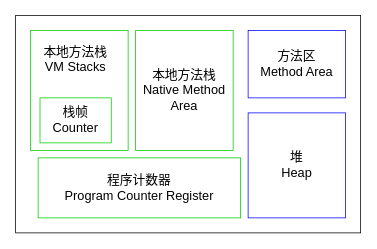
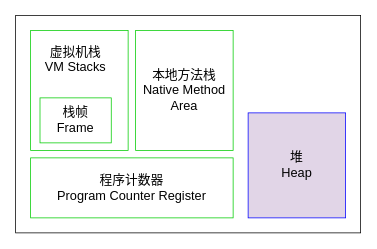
  <mxCell id="0" />
  <mxCell id="1" parent="0" />
  <mxCell id="2" value="" style="rounded=0;whiteSpace=wrap;html=1;" vertex="1" parent="1"><mxGeometry x="20" y="20" width="460" height="290" as="geometry" /></mxCell>
  <mxCell id="3" value="&lt;blockquote style=&quot;margin: 0 0 0 40px ; border: none ; padding: 0px&quot;&gt;&lt;br&gt;&lt;/blockquote&gt;" style="rounded=0;whiteSpace=wrap;html=1;align=left;strokeColor=#00CC00;" vertex="1" parent="1"><mxGeometry x="40" y="40" width="130" height="160" as="geometry" /></mxCell>
- <mxCell id="4" value="&lt;font style=&quot;font-size: 17px&quot;&gt;程序计数器&lt;br&gt;Program Counter Register&lt;br&gt;&lt;/font&gt;" style="rounded=0;whiteSpace=wrap;html=1;strokeColor=#00CC00;" vertex="1" parent="1"><mxGeometry x="50" y="210" width="270" height="80" as="geometry" /></mxCell>
+ <mxCell id="4" value="&lt;font style=&quot;font-size: 17px&quot;&gt;程序计数器&lt;br&gt;Program Counter Register&lt;br&gt;&lt;/font&gt;" style="rounded=0;whiteSpace=wrap;html=1;strokeColor=#00CC00;" vertex="1" parent="1"><mxGeometry x="40" y="210" width="270" height="80" as="geometry" /></mxCell>
  <mxCell id="5" value="" style="rounded=0;whiteSpace=wrap;html=1;fillColor=#FFFFFF;strokeColor=#00CC00;" vertex="1" parent="1"><mxGeometry x="52.5" y="130" width="95" height="60" as="geometry" /></mxCell>
- <mxCell id="6" value="&lt;font style=&quot;font-size: 17px&quot;&gt;本地方法栈&lt;br&gt;VM Stacks&lt;br&gt;&lt;br&gt;&lt;/font&gt;" style="text;html=1;strokeColor=none;fillColor=none;align=center;verticalAlign=middle;whiteSpace=wrap;rounded=0;" vertex="1" parent="1"><mxGeometry x="45" y="40" width="110" height="100" as="geometry" /></mxCell>
+ <mxCell id="6" value="&lt;font style=&quot;font-size: 17px&quot;&gt;虚拟机栈&lt;br&gt;VM Stacks&lt;br&gt;&lt;br&gt;&lt;/font&gt;" style="text;html=1;strokeColor=none;fillColor=none;align=center;verticalAlign=middle;whiteSpace=wrap;rounded=0;" vertex="1" parent="1"><mxGeometry x="45" y="40" width="110" height="100" as="geometry" /></mxCell>
  <mxCell id="7" value="&lt;blockquote style=&quot;margin: 0 0 0 40px ; border: none ; padding: 0px&quot;&gt;&lt;br&gt;&lt;/blockquote&gt;" style="rounded=0;whiteSpace=wrap;html=1;align=left;strokeColor=#00CC00;" vertex="1" parent="1"><mxGeometry x="180" y="40" width="130" height="160" as="geometry" /></mxCell>
- <mxCell id="8" value="&lt;font style=&quot;font-size: 17px&quot;&gt;栈帧&lt;br&gt;Counter&lt;br&gt;&lt;/font&gt;" style="text;html=1;strokeColor=none;fillColor=none;align=center;verticalAlign=middle;whiteSpace=wrap;rounded=0;" vertex="1" parent="1"><mxGeometry x="55" y="130" width="90" height="60" as="geometry" /></mxCell>
+ <mxCell id="8" value="&lt;font style=&quot;font-size: 17px&quot;&gt;栈帧&lt;br&gt;Frame&lt;br&gt;&lt;/font&gt;" style="text;html=1;strokeColor=none;fillColor=none;align=center;verticalAlign=middle;whiteSpace=wrap;rounded=0;" vertex="1" parent="1"><mxGeometry x="55" y="130" width="90" height="60" as="geometry" /></mxCell>
  <mxCell id="9" value="&lt;font style=&quot;font-size: 17px&quot;&gt;本地方法栈&lt;br&gt;Native Method&lt;br&gt;Area&lt;br&gt;&lt;/font&gt;" style="text;html=1;strokeColor=none;fillColor=none;align=center;verticalAlign=middle;whiteSpace=wrap;rounded=0;" vertex="1" parent="1"><mxGeometry x="180" y="90" width="130" height="60" as="geometry" /></mxCell>
- <mxCell id="10" value="&lt;font style=&quot;font-size: 17px&quot;&gt;方法区&lt;br&gt;Method Area&lt;/font&gt;" style="rounded=0;whiteSpace=wrap;html=1;strokeColor=#0000FF;fillColor=#FFFFFF;" vertex="1" parent="1"><mxGeometry x="330" y="40" width="130" height="90" as="geometry" /></mxCell>
- <mxCell id="11" value="&lt;font style=&quot;font-size: 17px&quot;&gt;堆&lt;br&gt;Heap&lt;/font&gt;" style="rounded=0;whiteSpace=wrap;html=1;strokeColor=#0000FF;fillColor=#FFFFFF;" vertex="1" parent="1"><mxGeometry x="330" y="150" width="130" height="140" as="geometry" /></mxCell>
+ <mxCell id="11" value="&lt;font style=&quot;font-size: 17px&quot;&gt;堆&lt;br&gt;Heap&lt;/font&gt;" style="rounded=0;whiteSpace=wrap;html=1;strokeColor=#0000FF;fillColor=#e1d5e7;" vertex="1" parent="1"><mxGeometry x="330" y="150" width="130" height="140" as="geometry" /></mxCell>
